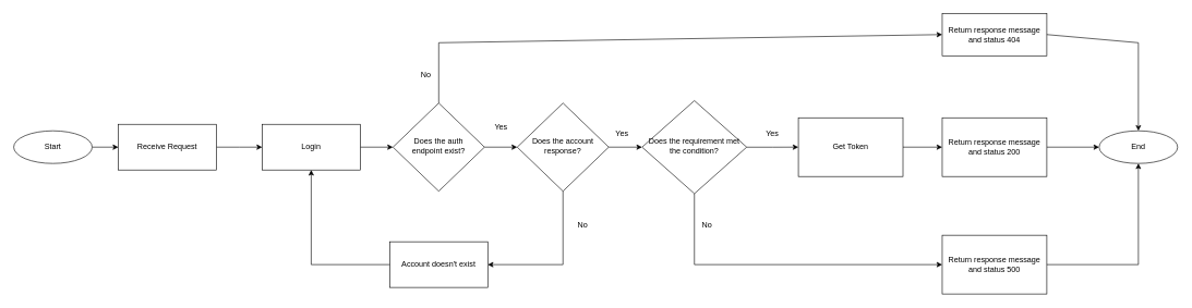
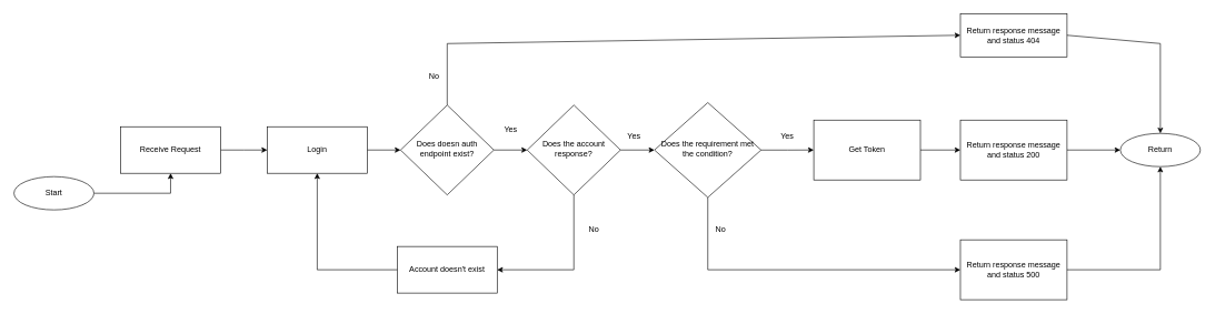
  <mxCell id="0" />
  <mxCell id="1" parent="0" />
  <mxCell id="2" value="" style="edgeStyle=orthogonalEdgeStyle;rounded=0;orthogonalLoop=1;jettySize=auto;html=1;entryX=0;entryY=0.5;entryDx=0;entryDy=0;" parent="1" source="3" target="13" edge="1"><mxGeometry relative="1" as="geometry"><mxPoint x="1000" y="225" as="targetPoint" /></mxGeometry></mxCell>
  <mxCell id="3" value="Does the account response?" style="rhombus;whiteSpace=wrap;html=1;shadow=0;fontFamily=Helvetica;fontSize=12;align=center;strokeWidth=1;spacing=6;spacingTop=-4;" parent="1" vertex="1"><mxGeometry x="790" y="157.5" width="140" height="135" as="geometry" /></mxCell>
  <mxCell id="4" value="" style="edgeStyle=orthogonalEdgeStyle;rounded=0;orthogonalLoop=1;jettySize=auto;html=1;" parent="1" source="5" target="7" edge="1"><mxGeometry relative="1" as="geometry" /></mxCell>
- <mxCell id="5" value="Start" style="ellipse;whiteSpace=wrap;html=1;" parent="1" vertex="1"><mxGeometry x="20" y="200" width="120" height="50" as="geometry" /></mxCell>
+ <mxCell id="5" value="Start" style="ellipse;whiteSpace=wrap;html=1;" parent="1" vertex="1"><mxGeometry x="20" y="265" width="120" height="50" as="geometry" /></mxCell>
  <mxCell id="6" value="" style="edgeStyle=orthogonalEdgeStyle;rounded=0;orthogonalLoop=1;jettySize=auto;html=1;" parent="1" source="7" edge="1"><mxGeometry relative="1" as="geometry"><mxPoint y="225" as="targetPoint" x="400" /></mxGeometry></mxCell>
  <mxCell id="7" value="Receive Request" style="rounded=0;whiteSpace=wrap;html=1;" parent="1" vertex="1"><mxGeometry x="180" y="190" width="150" height="70" as="geometry" /></mxCell>
  <mxCell id="8" value="Return response message and status 404" style="whiteSpace=wrap;html=1;rounded=0;" parent="1" vertex="1"><mxGeometry x="1440" y="20" width="160" height="65" as="geometry" /></mxCell>
  <mxCell id="9" value="" style="endArrow=classic;html=1;rounded=0;entryX=0;entryY=0.5;entryDx=0;entryDy=0;exitX=0.5;exitY=0;exitDx=0;exitDy=0;" parent="1" source="27" target="8" edge="1"><mxGeometry width="50" height="50" relative="1" as="geometry"><mxPoint x="660" y="190" as="sourcePoint" /><mxPoint x="830" y="75" as="targetPoint" /><Array as="points"><mxPoint x="670" y="65" /></Array></mxGeometry></mxCell>
- <mxCell id="10" value="End" style="ellipse;whiteSpace=wrap;html=1;" parent="1" vertex="1"><mxGeometry x="1680" y="200" width="120" height="50" as="geometry" /></mxCell>
+ <mxCell id="10" value="Return" style="ellipse;whiteSpace=wrap;html=1;" parent="1" vertex="1"><mxGeometry x="1680" y="200" width="120" height="50" as="geometry" /></mxCell>
  <mxCell id="11" value="" style="endArrow=classic;html=1;rounded=0;entryX=0.5;entryY=0;entryDx=0;entryDy=0;exitX=1;exitY=0.5;exitDx=0;exitDy=0;" parent="1" source="8" target="10" edge="1"><mxGeometry width="50" height="50" relative="1" as="geometry"><mxPoint x="1310" y="85" as="sourcePoint" /><mxPoint x="1490" y="-40" as="targetPoint" /><Array as="points"><mxPoint x="1740" y="65" /></Array></mxGeometry></mxCell>
  <mxCell id="12" value="" style="edgeStyle=orthogonalEdgeStyle;rounded=0;orthogonalLoop=1;jettySize=auto;html=1;" edge="1" parent="1" source="13" target="33"><mxGeometry relative="1" as="geometry" /></mxCell>
  <mxCell id="13" value="Does the requirement met the condition?" style="rhombus;whiteSpace=wrap;html=1;shadow=0;fontFamily=Helvetica;fontSize=12;align=center;strokeWidth=1;spacing=6;spacingTop=-4;" parent="1" vertex="1"><mxGeometry x="981" y="153.75" width="160" height="142.5" as="geometry" /></mxCell>
  <mxCell id="14" value="" style="edgeStyle=orthogonalEdgeStyle;rounded=0;orthogonalLoop=1;jettySize=auto;html=1;" parent="1" source="15" target="10" edge="1"><mxGeometry relative="1" as="geometry" /></mxCell>
  <mxCell id="15" value="Return response message and status 200" style="whiteSpace=wrap;html=1;rounded=0;" parent="1" vertex="1"><mxGeometry x="1440" y="180" width="160" height="90" as="geometry" /></mxCell>
  <mxCell id="16" value="Return response message and status 500" style="whiteSpace=wrap;html=1;rounded=0;" parent="1" vertex="1"><mxGeometry x="1440" y="360" width="160" height="90" as="geometry" /></mxCell>
  <mxCell id="17" value="" style="endArrow=classic;html=1;rounded=0;exitX=0.5;exitY=1;exitDx=0;exitDy=0;entryX=0;entryY=0.5;entryDx=0;entryDy=0;" parent="1" source="13" target="16" edge="1"><mxGeometry width="50" height="50" relative="1" as="geometry"><mxPoint x="1111" y="453.75" as="sourcePoint" /><mxPoint x="1161" y="403.75" as="targetPoint" /><Array as="points"><mxPoint x="1061" y="405" /></Array></mxGeometry></mxCell>
  <mxCell id="18" value="" style="endArrow=classic;html=1;rounded=0;entryX=0.5;entryY=1;entryDx=0;entryDy=0;exitX=1;exitY=0.5;exitDx=0;exitDy=0;" parent="1" source="16" target="10" edge="1"><mxGeometry width="50" height="50" relative="1" as="geometry"><mxPoint x="1111" y="453.75" as="sourcePoint" /><mxPoint x="1161" y="403.75" as="targetPoint" /><Array as="points"><mxPoint x="1740" y="405" /></Array></mxGeometry></mxCell>
  <mxCell id="19" value="Yes" style="text;html=1;align=center;verticalAlign=middle;resizable=0;points=[];autosize=1;strokeColor=none;fillColor=none;" parent="1" vertex="1"><mxGeometry x="930" y="190" width="40" height="30" as="geometry" /></mxCell>
  <mxCell id="20" value="Yes" style="text;html=1;align=center;verticalAlign=middle;resizable=0;points=[];autosize=1;strokeColor=none;fillColor=none;" parent="1" vertex="1"><mxGeometry x="1160" y="190" width="40" height="30" as="geometry" /></mxCell>
  <mxCell id="21" value="No" style="text;html=1;align=center;verticalAlign=middle;resizable=0;points=[];autosize=1;strokeColor=none;fillColor=none;" parent="1" vertex="1"><mxGeometry x="870" y="330" width="40" height="30" as="geometry" /></mxCell>
  <mxCell id="22" value="No" style="text;html=1;align=center;verticalAlign=middle;resizable=0;points=[];autosize=1;strokeColor=none;fillColor=none;" parent="1" vertex="1"><mxGeometry x="1060" y="330" width="40" height="30" as="geometry" /></mxCell>
  <mxCell id="23" value="" style="edgeStyle=orthogonalEdgeStyle;rounded=0;orthogonalLoop=1;jettySize=auto;html=1;" parent="1" source="24" target="27" edge="1"><mxGeometry relative="1" as="geometry" /></mxCell>
  <mxCell id="24" value="Login" style="rounded=0;whiteSpace=wrap;html=1;" parent="1" vertex="1"><mxGeometry y="190" width="150" height="70" as="geometry" x="400" /></mxCell>
  <mxCell id="25" value="" style="edgeStyle=orthogonalEdgeStyle;rounded=0;orthogonalLoop=1;jettySize=auto;html=1;exitX=0.5;exitY=1;exitDx=0;exitDy=0;" parent="1" source="3" target="28" edge="1"><mxGeometry relative="1" as="geometry"><mxPoint x="840" y="300" as="sourcePoint" /><Array as="points"><mxPoint x="860" y="405" /></Array></mxGeometry></mxCell>
  <mxCell id="26" value="" style="edgeStyle=orthogonalEdgeStyle;rounded=0;orthogonalLoop=1;jettySize=auto;html=1;" parent="1" source="27" target="3" edge="1"><mxGeometry relative="1" as="geometry" /></mxCell>
- <mxCell id="27" value="Does the auth&lt;br style=&quot;border-color: var(--border-color);&quot;&gt;endpoint exist?" style="rhombus;whiteSpace=wrap;html=1;shadow=0;fontFamily=Helvetica;fontSize=12;align=center;strokeWidth=1;spacing=6;spacingTop=-4;" parent="1" vertex="1"><mxGeometry x="600" y="157.5" width="140" height="135" as="geometry" /></mxCell>
+ <mxCell id="27" value="Does doesn auth&lt;br style=&quot;border-color: var(--border-color);&quot;&gt;endpoint exist?" style="rhombus;whiteSpace=wrap;html=1;shadow=0;fontFamily=Helvetica;fontSize=12;align=center;strokeWidth=1;spacing=6;spacingTop=-4;" parent="1" vertex="1"><mxGeometry x="600" y="157.5" width="140" height="135" as="geometry" /></mxCell>
  <mxCell id="28" value="Account doesn't exist" style="rounded=0;whiteSpace=wrap;html=1;" parent="1" vertex="1"><mxGeometry x="595" y="370" width="150" height="70" as="geometry" /></mxCell>
  <mxCell id="29" value="" style="endArrow=classic;html=1;rounded=0;entryX=0.5;entryY=1;entryDx=0;entryDy=0;exitX=0;exitY=0.5;exitDx=0;exitDy=0;" parent="1" source="28" target="24" edge="1"><mxGeometry width="50" height="50" relative="1" as="geometry"><mxPoint x="460" y="346.25" as="sourcePoint" /><mxPoint x="510" y="296.25" as="targetPoint" /><Array as="points"><mxPoint x="475" y="405" /></Array></mxGeometry></mxCell>
  <mxCell id="30" value="No" style="text;html=1;align=center;verticalAlign=middle;resizable=0;points=[];autosize=1;strokeColor=none;fillColor=none;" parent="1" vertex="1"><mxGeometry x="630" y="100" width="40" height="30" as="geometry" /></mxCell>
  <mxCell id="31" value="Yes" style="text;html=1;align=center;verticalAlign=middle;resizable=0;points=[];autosize=1;strokeColor=none;fillColor=none;" parent="1" vertex="1"><mxGeometry x="745" y="180" width="40" height="30" as="geometry" /></mxCell>
  <mxCell id="32" value="" style="edgeStyle=orthogonalEdgeStyle;rounded=0;orthogonalLoop=1;jettySize=auto;html=1;" edge="1" parent="1" source="33" target="15"><mxGeometry relative="1" as="geometry" /></mxCell>
  <mxCell id="33" value="Get Token" style="whiteSpace=wrap;html=1;rounded=0;" vertex="1" parent="1"><mxGeometry x="1220" y="180" width="160" height="90" as="geometry" /></mxCell>
